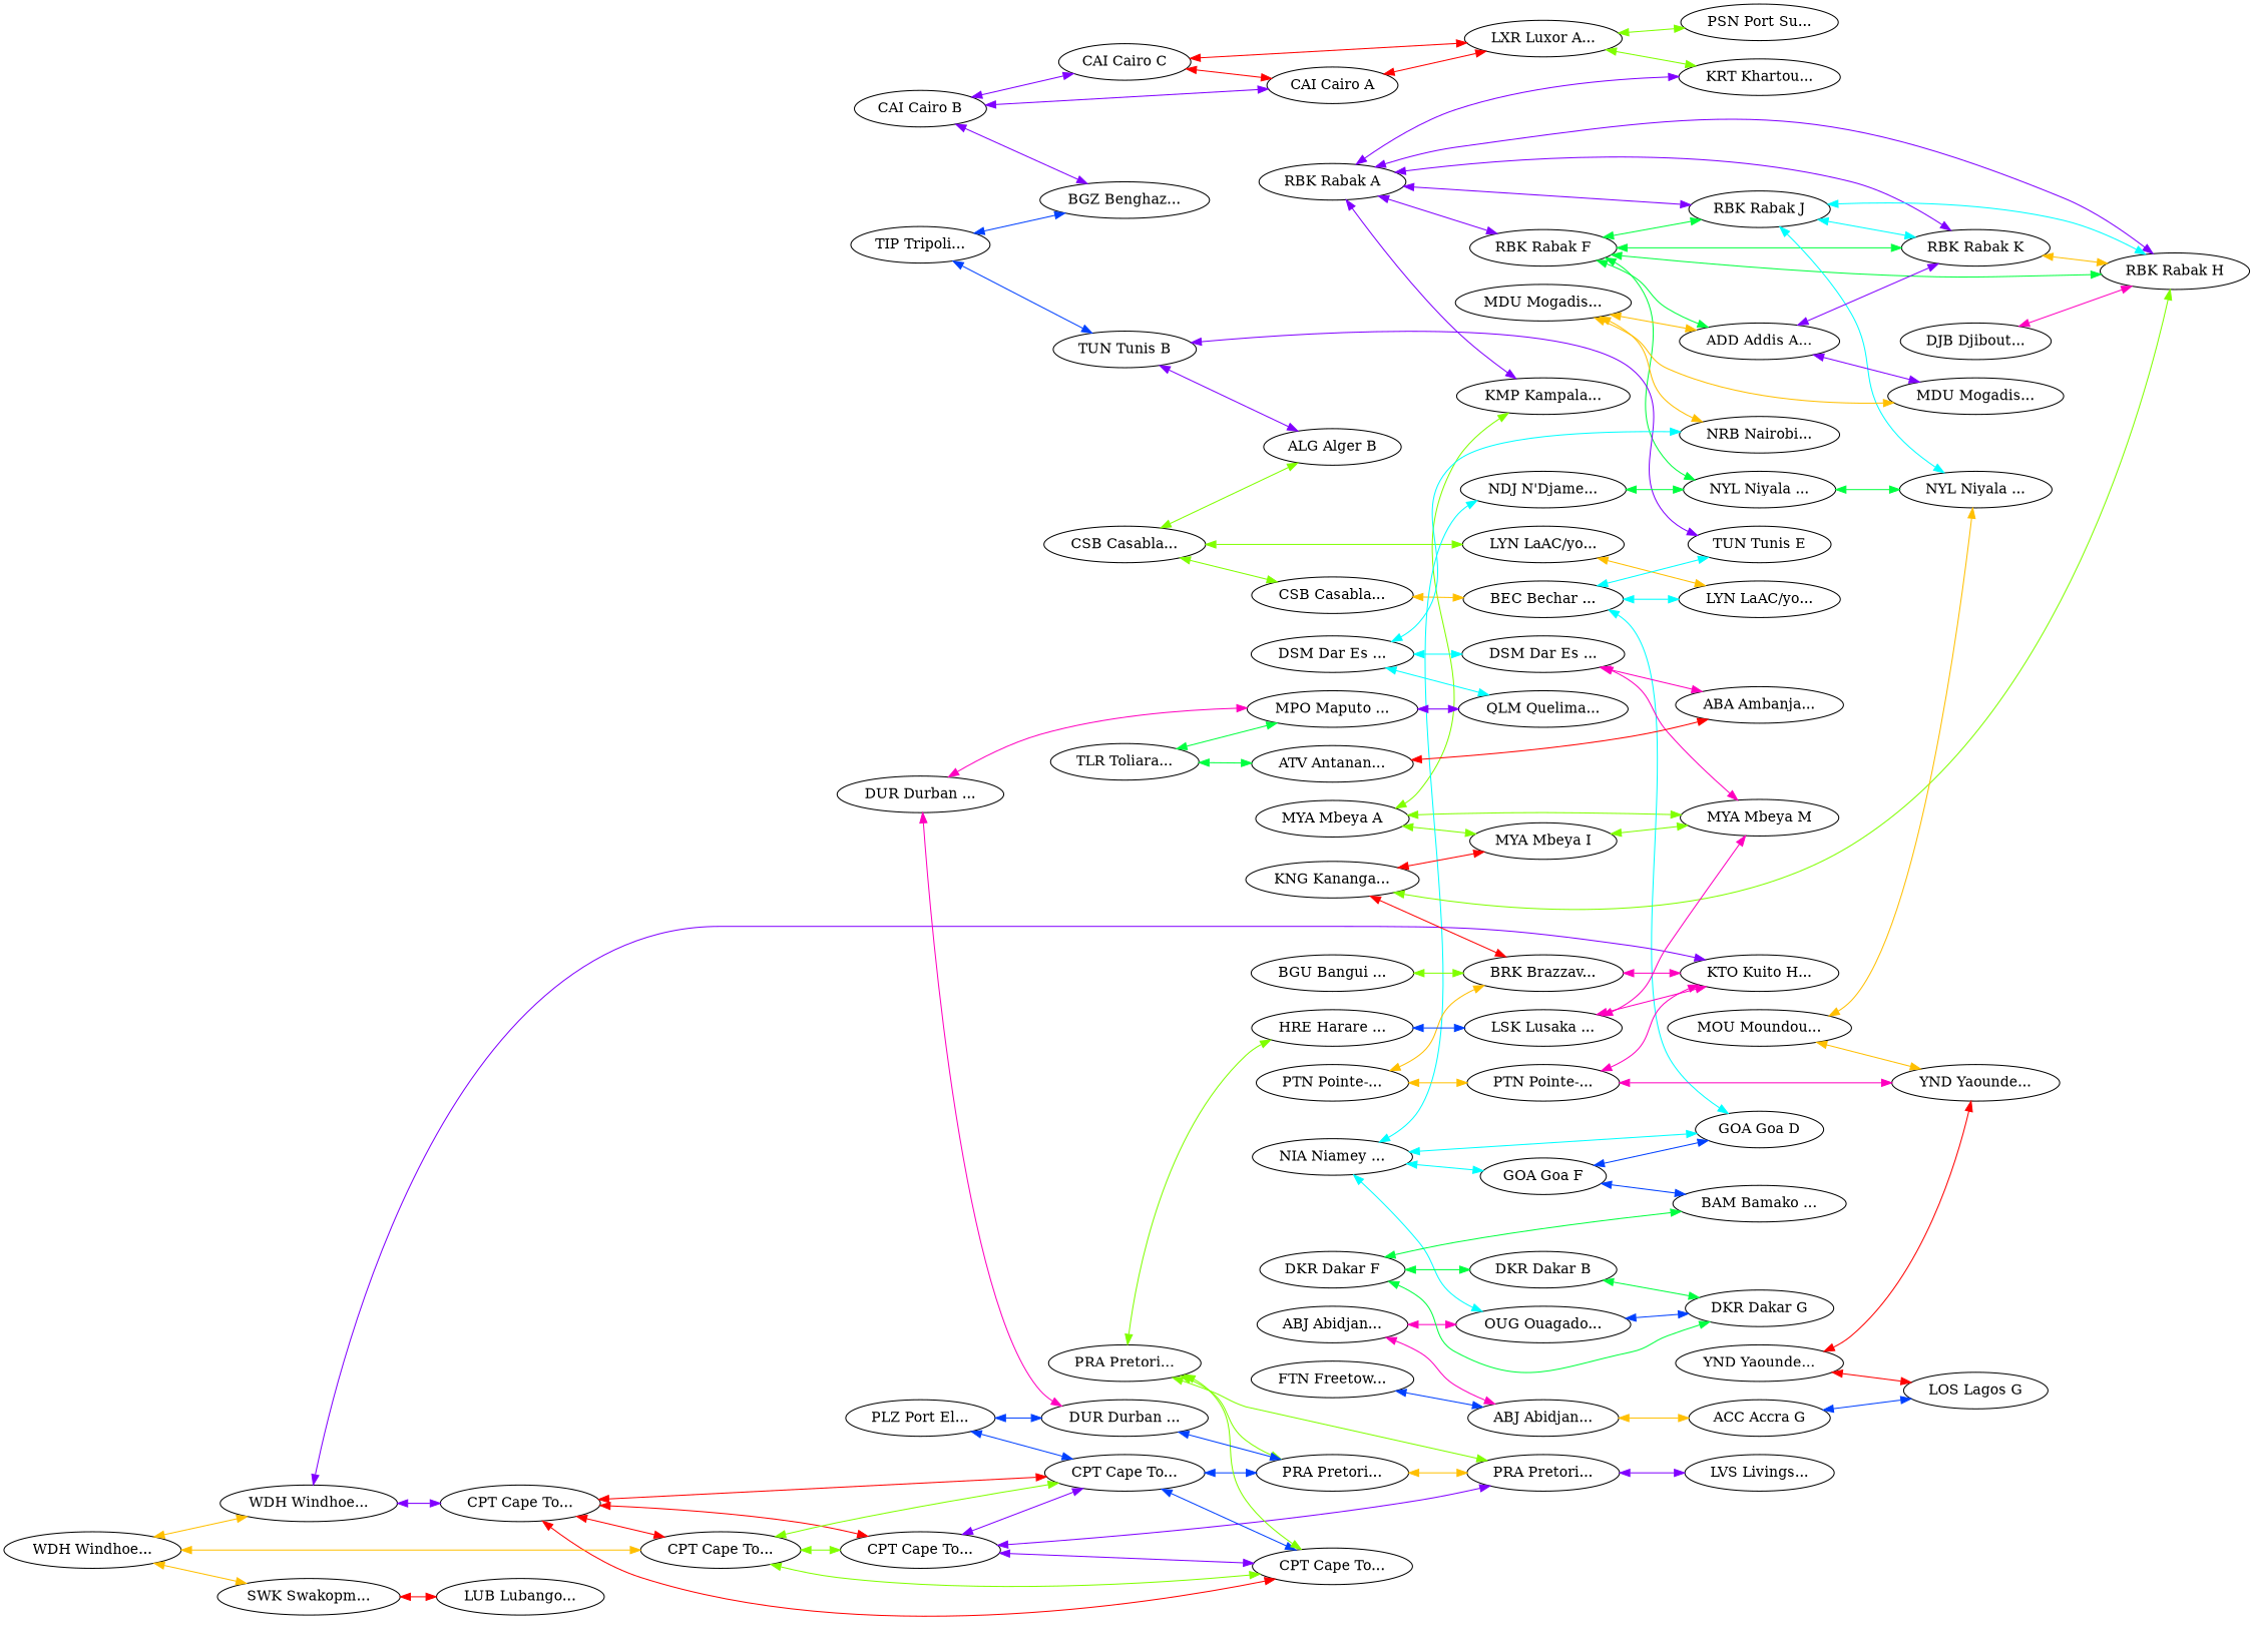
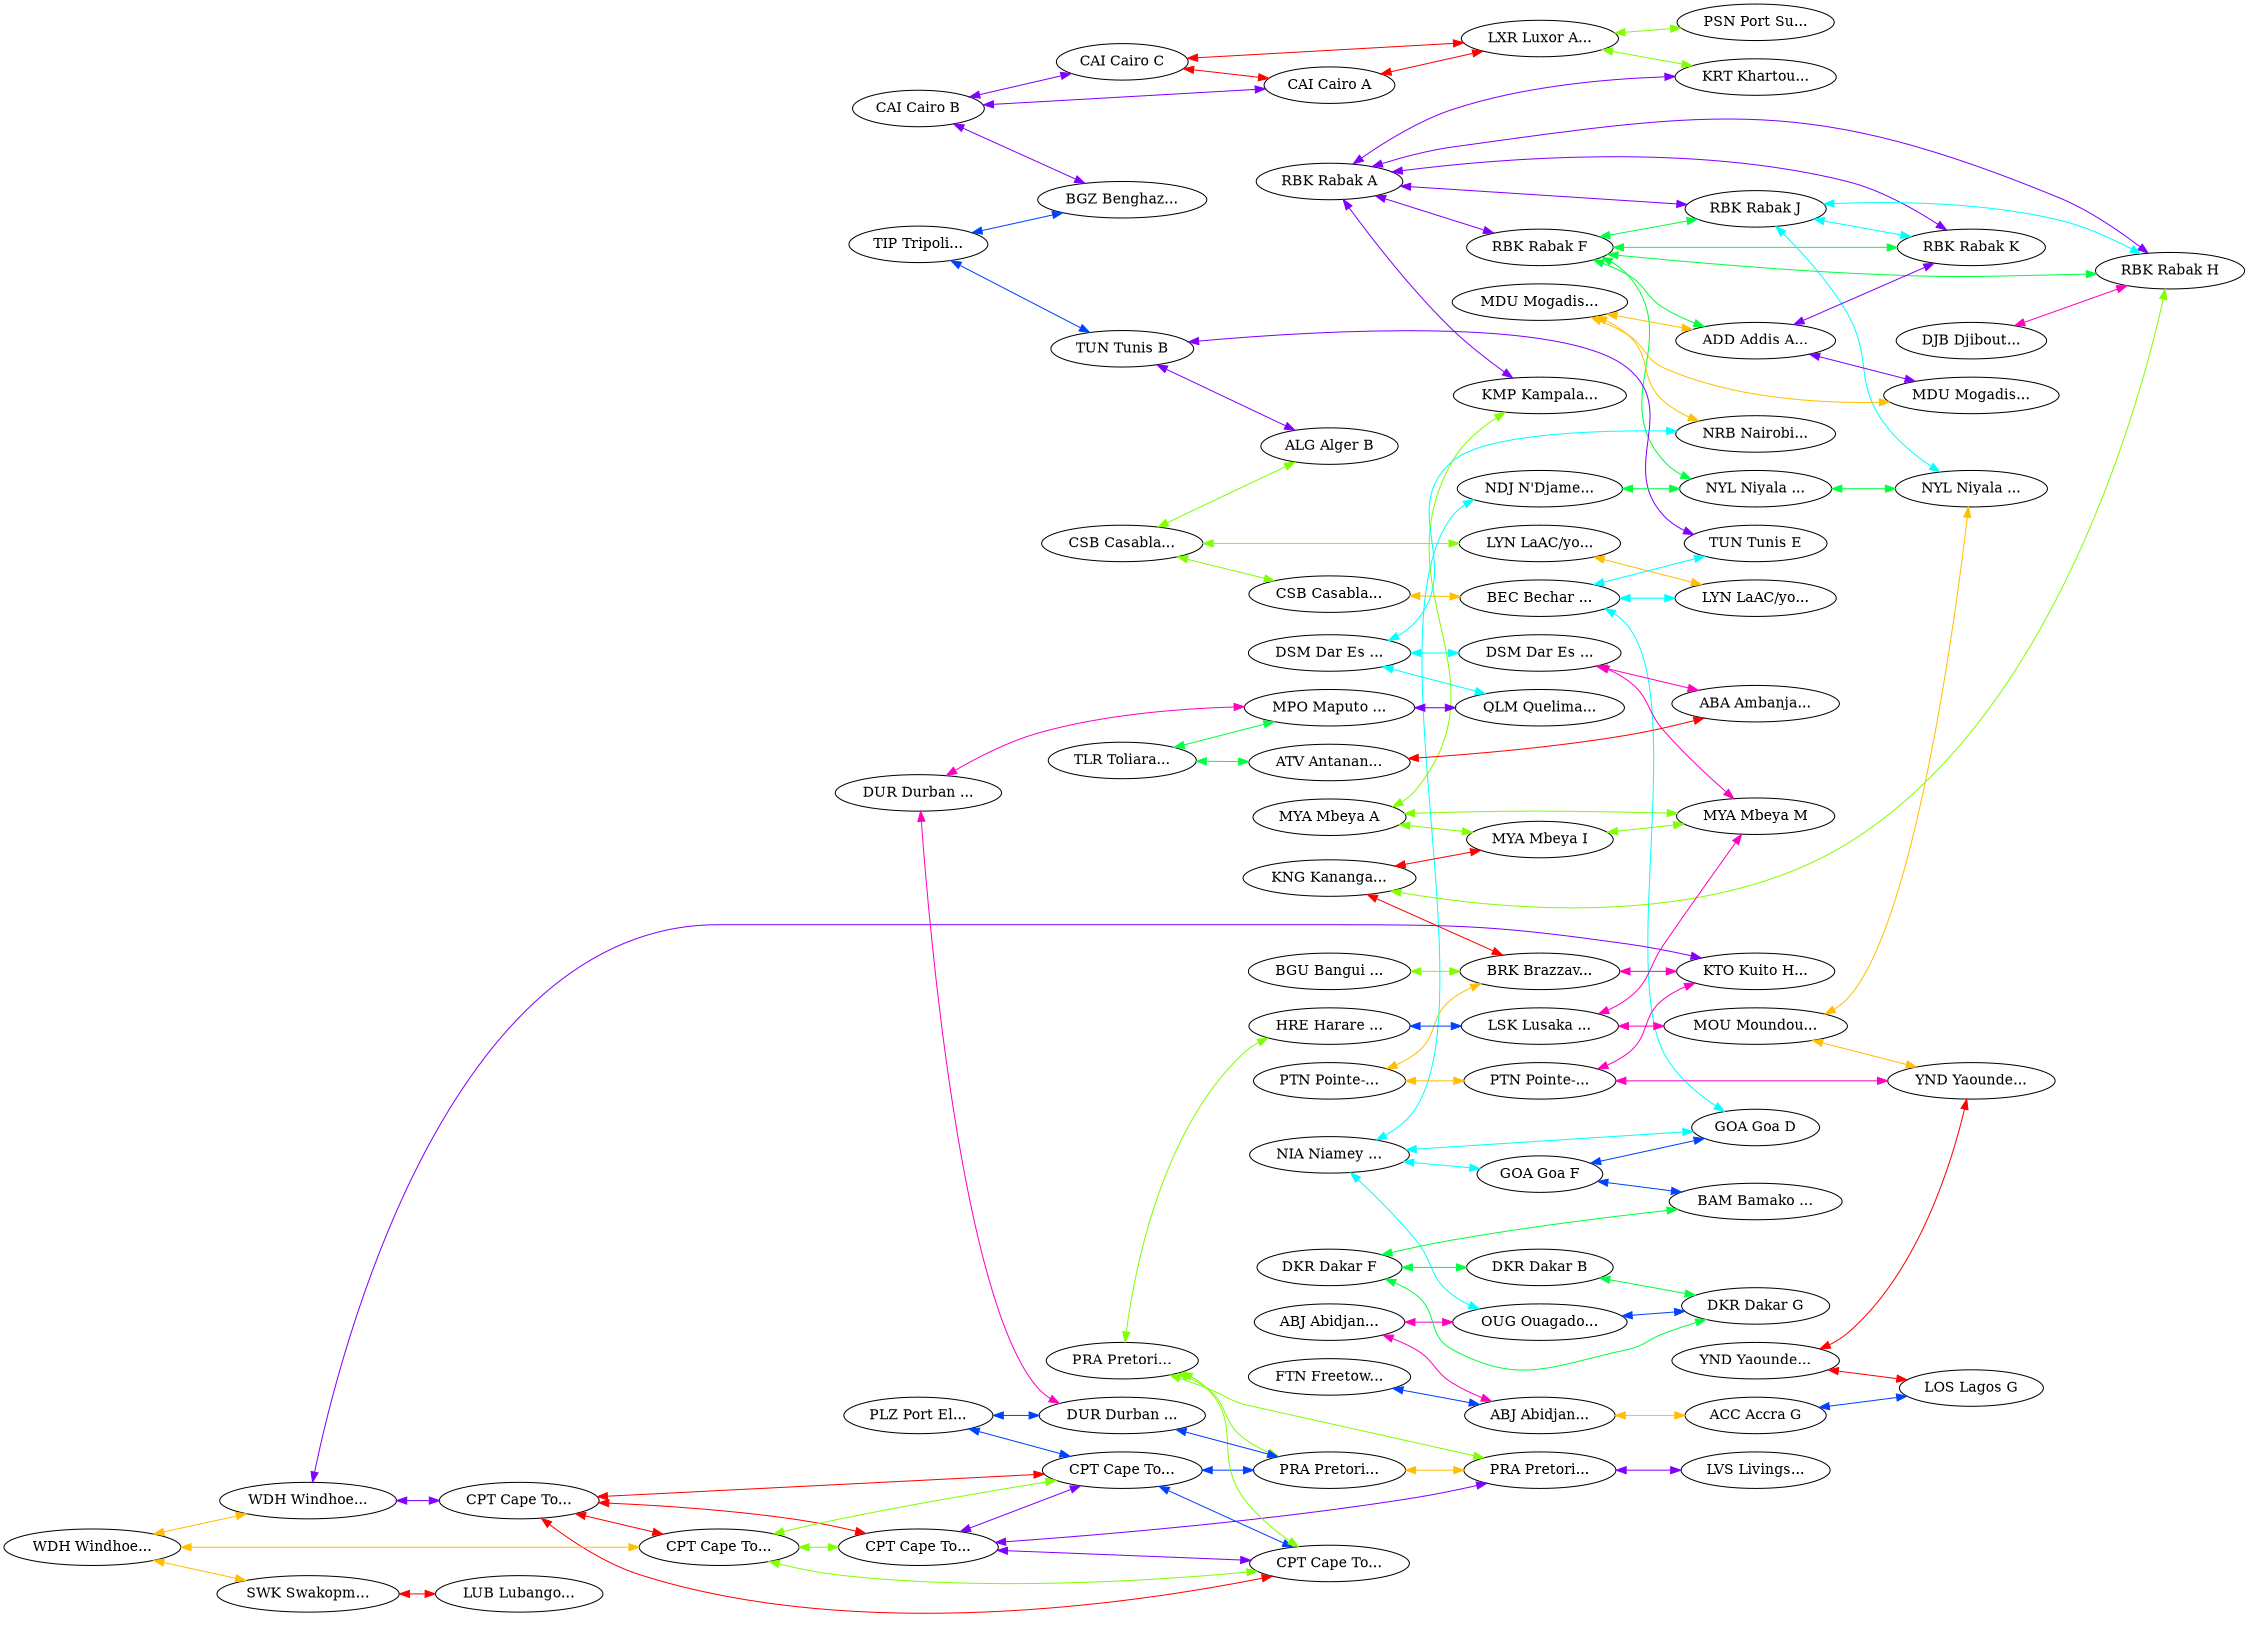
  graph {
    rankdir=LR
    edge [color="0.75,1,1" dir=both]
    n1 [label="CAI Cairo A"]
    n2 [label="LXR Luxor A..."]
    n3 [label="KRT Khartou..."]
    n4 [label="PSN Port Su..."]
    n5 [label="RBK Rabak A"]
    n6 [label="KMP Kampala..."]
    n7 [label="RBK Rabak F"]
    n8 [label="RBK Rabak H"]
    n9 [label="RBK Rabak J"]
    n10 [label="RBK Rabak K"]
    n11 [label="ADD Addis A..."]
    n12 [label="NYL Niyala ..."]
    n13 [label="NYL Niyala ..."]
    n14 [label="MYA Mbeya A"]
    n15 [label="MYA Mbeya I"]
    n16 [label="MYA Mbeya M"]
    n17 [label="CAI Cairo B"]
    n18 [label="BGZ Benghaz..."]
    n19 [label="CAI Cairo C"]
    n20 [label="TIP Tripoli..."]
    n21 [label="TUN Tunis B"]
    n22 [label="ALG Alger B"]
    n23 [label="TUN Tunis E"]
    n24 [label="CSB Casabla..."]
    n25 [label="LYN LaAC/yo..."]
    n26 [label="CSB Casabla..."]
    n27 [label="LYN LaAC/yo..."]
    n28 [label="BEC Bechar ..."]
    n29 [label="DKR Dakar B"]
    n30 [label="DKR Dakar G"]
    n31 [label="GOA Goa D"]
    n32 [label="NIA Niamey ..."]
    n33 [label="OUG Ouagado..."]
    n34 [label="NDJ N'Djame..."]
    n35 [label="GOA Goa F"]
    n36 [label="BAM Bamako ..."]
    n37 [label="ABJ Abidjan..."]
    n38 [label="ABJ Abidjan..."]
    n39 [label="ACC Accra G"]
    n40 [label="MDU Mogadis..."]
    n41 [label="DKR Dakar F"]
    n42 [label="YND Yaounde..."]
    n43 [label="LOS Lagos G"]
    n44 [label="YND Yaounde..."]
    n45 [label="FTN Freetow..."]
    n46 [label="DJB Djibout..."]
    n47 [label="BGU Bangui ..."]
    n48 [label="BRK Brazzav..."]
    n49 [label="KTO Kuito H..."]
    n50 [label="WDH Windhoe..."]
    n51 [label="CPT Cape To..."]
    n52 [label="CPT Cape To..."]
    n53 [label="CPT Cape To..."]
    n54 [label="CPT Cape To..."]
    n55 [label="CPT Cape To..."]
    n56 [label="PRA Pretori..."]
    n57 [label="PRA Pretori..."]
    n58 [label="PTN Pointe-..."]
    n59 [label="PTN Pointe-..."]
    n60 [label="KNG Kananga..."]
    n61 [label="PRA Pretori..."]
    n62 [label="HRE Harare ..."]
    n63 [label="LSK Lusaka ..."]
    n64 [label="LVS Livings..."]
    n65 [label="MOU Moundou..."]
    n66 [label="MDU Mogadis..."]
    n67 [label="NRB Nairobi..."]
    n68 [label="DSM Dar Es ..."]
    n69 [label="QLM Quelima..."]
    n70 [label="DSM Dar Es ..."]
    n71 [label="ABA Ambanja..."]
    n72 [label="MPO Maputo ..."]
    n73 [label="DUR Durban ..."]
    n74 [label="DUR Durban ..."]
    n75 [label="WDH Windhoe..."]
    n76 [label="SWK Swakopm..."]
    n77 [label="LUB Lubango..."]
    n78 [label="PLZ Port El..."]
    n79 [label="TLR Toliara..."]
    n80 [label="ATV Antanan..."]
    n1 -- n2 [color="1,1,1"]
    n2 -- n3 [color="0.25,1,1"]
    n2 -- n4 [color="0.25,1,1"]
    n5 -- n3
    n5 -- n6
    n5 -- n7
    n5 -- n8
    n5 -- n9
    n5 -- n10
    n7 -- n8 [color="0.375,1,1"]
    n7 -- n9 [color="0.375,1,1"]
    n7 -- n10 [color="0.375,1,1"]
    n7 -- n11 [color="0.375,1,1"]
    n7 -- n12 [color="0.375,1,1"]
    n9 -- n8 [color="0.5,1,1"]
    n9 -- n10 [color="0.5,1,1"]
    n9 -- n13 [color="0.5,1,1"]
-   n10 -- n8 [color="0.125,1,1"]
    n11 -- n10
    n11 -- n40
    n12 -- n13 [color="0.375,1,1"]
    n14 -- n6 [color="0.25,1,1"]
    n14 -- n15 [color="0.25,1,1"]
    n14 -- n16 [color="0.25,1,1"]
    n15 -- n16 [color="0.25,1,1"]
    n17 -- n1
    n17 -- n18
    n17 -- n19
    n19 -- n1 [color="1,1,1"]
    n19 -- n2 [color="1,1,1"]
    n20 -- n18 [color="0.625,1,1"]
    n20 -- n21 [color="0.625,1,1"]
    n21 -- n22
    n21 -- n23
    n24 -- n22 [color="0.25,1,1"]
    n24 -- n25 [color="0.25,1,1"]
    n24 -- n26 [color="0.25,1,1"]
    n25 -- n27 [color="0.125,1,1"]
    n26 -- n28 [color="0.125,1,1"]
    n28 -- n23 [color="0.5,1,1"]
    n28 -- n27 [color="0.5,1,1"]
    n28 -- n31 [color="0.5,1,1"]
    n29 -- n30 [color="0.375,1,1"]
    n32 -- n31 [color="0.5,1,1"]
    n32 -- n33 [color="0.5,1,1"]
    n32 -- n34 [color="0.5,1,1"]
    n32 -- n35 [color="0.5,1,1"]
    n33 -- n30 [color="0.625,1,1"]
    n34 -- n12 [color="0.375,1,1"]
    n35 -- n31 [color="0.625,1,1"]
    n35 -- n36 [color="0.625,1,1"]
    n37 -- n33 [color="0.875,1,1"]
    n37 -- n38 [color="0.875,1,1"]
    n38 -- n39 [color="0.125,1,1"]
    n39 -- n43 [color="0.625,1,1"]
    n41 -- n29 [color="0.375,1,1"]
    n41 -- n30 [color="0.375,1,1"]
    n41 -- n36 [color="0.375,1,1"]
    n42 -- n43 [color="1,1,1"]
    n42 -- n44 [color="1,1,1"]
    n45 -- n38 [color="0.625,1,1"]
    n46 -- n8 [color="0.875,1,1"]
    n47 -- n48 [color="0.25,1,1"]
    n48 -- n49 [color="0.875,1,1"]
    n50 -- n49
    n50 -- n51
    n51 -- n52 [color="1,1,1"]
    n51 -- n53 [color="1,1,1"]
    n51 -- n54 [color="1,1,1"]
    n51 -- n55 [color="1,1,1"]
    n53 -- n52 [color="0.25,1,1"]
    n53 -- n54 [color="0.25,1,1"]
    n53 -- n55 [color="0.25,1,1"]
    n54 -- n52
    n54 -- n55
    n54 -- n56
    n55 -- n52 [color="0.625,1,1"]
    n55 -- n57 [color="0.625,1,1"]
    n56 -- n64
    n57 -- n56 [color="0.125,1,1"]
    n58 -- n48 [color="0.125,1,1"]
    n58 -- n59 [color="0.125,1,1"]
    n59 -- n44 [color="0.875,1,1"]
    n59 -- n49 [color="0.875,1,1"]
    n60 -- n8 [color="0.25,1,1"]
    n60 -- n15 [color="1,1,1"]
    n60 -- n48 [color="1,1,1"]
    n61 -- n52 [color="0.25,1,1"]
    n61 -- n56 [color="0.25,1,1"]
    n61 -- n57 [color="0.25,1,1"]
    n61 -- n62 [color="0.25,1,1"]
    n62 -- n63 [color="0.625,1,1"]
    n63 -- n16 [color="0.875,1,1"]
-   n63 -- n49 [color="0.875,1,1"]
+   n63 -- n65 [color="0.875,1,1"]
    n65 -- n13 [color="0.125,1,1"]
    n65 -- n44 [color="0.125,1,1"]
    n66 -- n11 [color="0.125,1,1"]
    n66 -- n40 [color="0.125,1,1"]
    n66 -- n67 [color="0.125,1,1"]
    n68 -- n67 [color="0.5,1,1"]
    n68 -- n69 [color="0.5,1,1"]
    n68 -- n70 [color="0.5,1,1"]
    n70 -- n16 [color="0.875,1,1"]
    n70 -- n71 [color="0.875,1,1"]
    n72 -- n69
    n73 -- n72 [color="0.875,1,1"]
    n73 -- n74 [color="0.875,1,1"]
    n74 -- n57 [color="0.625,1,1"]
    n75 -- n50 [color="0.125,1,1"]
    n75 -- n53 [color="0.125,1,1"]
    n75 -- n76 [color="0.125,1,1"]
    n76 -- n77 [color="1,1,1"]
    n78 -- n55 [color="0.625,1,1"]
    n78 -- n74 [color="0.625,1,1"]
    n79 -- n72 [color="0.375,1,1"]
    n79 -- n80 [color="0.375,1,1"]
    n80 -- n71 [color="1,1,1"]
  }
